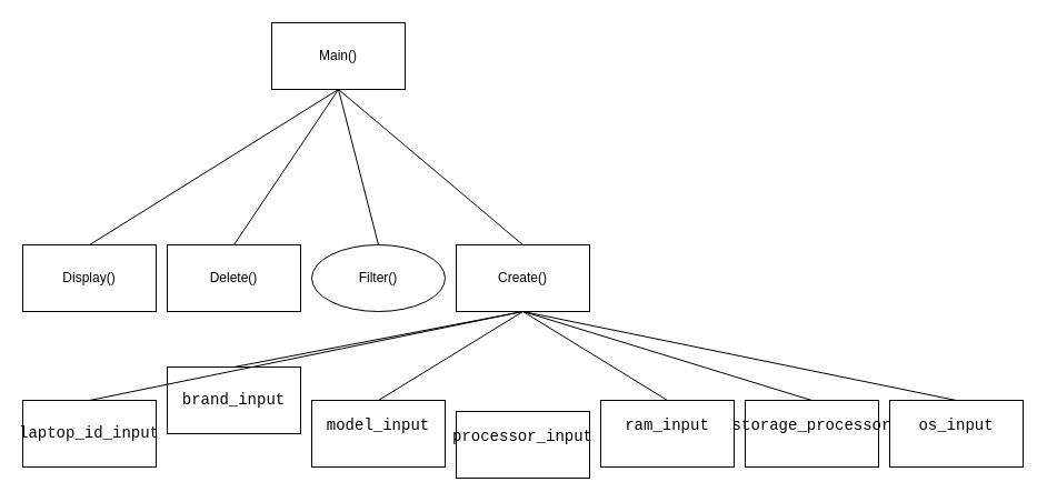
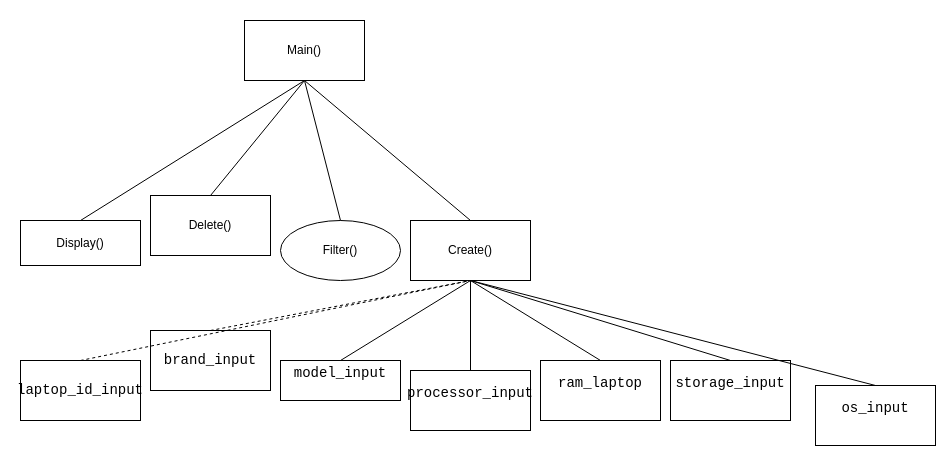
  <mxCell id="0" />
  <mxCell id="1" parent="0" />
  <mxCell id="2" value="Main()" style="rounded=0;whiteSpace=wrap;html=1;" vertex="1" parent="1"><mxGeometry x="244" y="20" width="120" height="60" as="geometry" /></mxCell>
- <mxCell id="3" value="Display()" style="rounded=0;whiteSpace=wrap;html=1;" vertex="1" parent="1"><mxGeometry x="20" y="220" width="120" height="60" as="geometry" /></mxCell>
- <mxCell id="4" value="Delete()" style="rounded=0;whiteSpace=wrap;html=1;" vertex="1" parent="1"><mxGeometry x="150" y="220" width="120" height="60" as="geometry" /></mxCell>
+ <mxCell id="3" value="Display()" style="rounded=0;whiteSpace=wrap;html=1;" vertex="1" parent="1"><mxGeometry x="20" y="220" width="120" height="45" as="geometry" /></mxCell>
+ <mxCell id="4" value="Delete()" style="rounded=0;whiteSpace=wrap;html=1;" vertex="1" parent="1"><mxGeometry x="150" y="195" width="120" height="60" as="geometry" /></mxCell>
  <mxCell id="5" value="" style="endArrow=none;html=1;rounded=0;entryX=0.5;entryY=0;entryDx=0;entryDy=0;exitX=0.5;exitY=1;exitDx=0;exitDy=0;" edge="1" parent="1" source="2" target="3"><mxGeometry width="50" height="50" relative="1" as="geometry"><mxPoint x="210" y="160" as="sourcePoint" /><mxPoint x="260" y="110" as="targetPoint" /></mxGeometry></mxCell>
  <mxCell id="6" value="" style="endArrow=none;html=1;rounded=0;exitX=0.5;exitY=0;exitDx=0;exitDy=0;entryX=0.5;entryY=1;entryDx=0;entryDy=0;" edge="1" parent="1" source="4" target="2"><mxGeometry width="50" height="50" relative="1" as="geometry"><mxPoint x="210" y="160" as="sourcePoint" /><mxPoint x="260" y="110" as="targetPoint" /></mxGeometry></mxCell>
  <mxCell id="7" value="Create()" style="rounded=0;whiteSpace=wrap;html=1;" vertex="1" parent="1"><mxGeometry x="410" y="220" width="120" height="60" as="geometry" /></mxCell>
  <mxCell id="8" value="" style="endArrow=none;html=1;rounded=0;entryX=0.5;entryY=0;entryDx=0;entryDy=0;exitX=0.5;exitY=1;exitDx=0;exitDy=0;" edge="1" parent="1" source="2" target="7"><mxGeometry width="50" height="50" relative="1" as="geometry"><mxPoint x="210" y="160" as="sourcePoint" /><mxPoint x="260" y="110" as="targetPoint" /></mxGeometry></mxCell>
  <mxCell id="9" value="Filter()" style="ellipse;whiteSpace=wrap;html=1;" vertex="1" parent="1"><mxGeometry x="280" y="220" width="120" height="60" as="geometry" /></mxCell>
  <mxCell id="10" value="" style="endArrow=none;html=1;rounded=0;entryX=0.5;entryY=0;entryDx=0;entryDy=0;exitX=0.5;exitY=1;exitDx=0;exitDy=0;" edge="1" parent="1" source="2" target="9"><mxGeometry width="50" height="50" relative="1" as="geometry"><mxPoint x="210" y="160" as="sourcePoint" /><mxPoint x="260" y="110" as="targetPoint" /></mxGeometry></mxCell>
  <mxCell id="11" value="&lt;div style=&quot;font-family: Consolas, &amp;quot;Courier New&amp;quot;, monospace; font-size: 14px; line-height: 19px; white-space: pre;&quot;&gt;&lt;span style=&quot;&quot;&gt;laptop_id_input&lt;/span&gt;&lt;/div&gt;" style="rounded=0;whiteSpace=wrap;html=1;fontColor=light-dark(#000000,#FFFFFF);labelBackgroundColor=none;align=center;verticalAlign=middle;" vertex="1" parent="1"><mxGeometry x="20" y="360" width="120" height="60" as="geometry" /></mxCell>
  <mxCell id="12" value="&lt;div style=&quot;font-family: Consolas, &amp;quot;Courier New&amp;quot;, monospace; font-size: 14px; line-height: 19px; white-space: pre;&quot;&gt;&lt;span style=&quot;&quot;&gt;brand_input&lt;/span&gt;&lt;/div&gt;" style="rounded=0;whiteSpace=wrap;html=1;fontColor=light-dark(#000000,#FFFFFF);labelBackgroundColor=none;align=center;verticalAlign=middle;" vertex="1" parent="1"><mxGeometry x="150" y="330" width="120" height="60" as="geometry" /></mxCell>
- <mxCell id="13" value="&#10;&lt;div style=&quot;font-family: Consolas, &amp;quot;Courier New&amp;quot;, monospace; font-weight: normal; font-size: 14px; line-height: 19px; white-space: pre;&quot;&gt;&lt;div&gt;&lt;span style=&quot;&quot;&gt;model_input&lt;/span&gt;&lt;/div&gt;&lt;/div&gt;&#10;&#10;" style="rounded=0;whiteSpace=wrap;html=1;fontColor=light-dark(#000000,#FFFFFF);labelBackgroundColor=none;align=center;verticalAlign=middle;" vertex="1" parent="1"><mxGeometry x="280" y="360" width="120" height="60" as="geometry" /></mxCell>
+ <mxCell id="13" value="&#10;&lt;div style=&quot;font-family: Consolas, &amp;quot;Courier New&amp;quot;, monospace; font-weight: normal; font-size: 14px; line-height: 19px; white-space: pre;&quot;&gt;&lt;div&gt;&lt;span style=&quot;&quot;&gt;model_input&lt;/span&gt;&lt;/div&gt;&lt;/div&gt;&#10;&#10;" style="rounded=0;whiteSpace=wrap;html=1;fontColor=light-dark(#000000,#FFFFFF);labelBackgroundColor=none;align=center;verticalAlign=middle;" vertex="1" parent="1"><mxGeometry x="280" y="360" width="120" height="40" as="geometry" /></mxCell>
  <mxCell id="14" value="&#10;&lt;div style=&quot;font-family: Consolas, &amp;quot;Courier New&amp;quot;, monospace; font-weight: normal; font-size: 14px; line-height: 19px; white-space: pre;&quot;&gt;&lt;div&gt;&lt;span style=&quot;&quot;&gt;processor_input&lt;/span&gt;&lt;/div&gt;&lt;/div&gt;&#10;&#10;" style="rounded=0;whiteSpace=wrap;html=1;fontColor=light-dark(#000000,#FFFFFF);labelBackgroundColor=none;align=center;verticalAlign=middle;" vertex="1" parent="1"><mxGeometry x="410" y="370" width="120" height="60" as="geometry" /></mxCell>
- <mxCell id="15" value="&#10;&lt;div style=&quot;font-family: Consolas, &amp;quot;Courier New&amp;quot;, monospace; font-weight: normal; font-size: 14px; line-height: 19px; white-space: pre;&quot;&gt;&lt;div&gt;&lt;span style=&quot;&quot;&gt;ram_input&lt;/span&gt;&lt;/div&gt;&lt;/div&gt;&#10;&#10;" style="rounded=0;whiteSpace=wrap;html=1;fontColor=light-dark(#000000,#FFFFFF);labelBackgroundColor=none;align=center;verticalAlign=middle;" vertex="1" parent="1"><mxGeometry x="540" y="360" width="120" height="60" as="geometry" /></mxCell>
- <mxCell id="16" value="&#10;&lt;div style=&quot;font-family: Consolas, &amp;quot;Courier New&amp;quot;, monospace; font-weight: normal; font-size: 14px; line-height: 19px; white-space: pre;&quot;&gt;&lt;div&gt;&lt;span style=&quot;&quot;&gt;storage_processor&lt;/span&gt;&lt;/div&gt;&lt;/div&gt;&#10;&#10;" style="rounded=0;whiteSpace=wrap;html=1;fontColor=light-dark(#000000,#FFFFFF);labelBackgroundColor=none;align=center;verticalAlign=middle;" vertex="1" parent="1"><mxGeometry x="670" y="360" width="120" height="60" as="geometry" /></mxCell>
+ <mxCell id="15" value="&#10;&lt;div style=&quot;font-family: Consolas, &amp;quot;Courier New&amp;quot;, monospace; font-weight: normal; font-size: 14px; line-height: 19px; white-space: pre;&quot;&gt;&lt;div&gt;&lt;span style=&quot;&quot;&gt;ram_laptop&lt;/span&gt;&lt;/div&gt;&lt;/div&gt;&#10;&#10;" style="rounded=0;whiteSpace=wrap;html=1;fontColor=light-dark(#000000,#FFFFFF);labelBackgroundColor=none;align=center;verticalAlign=middle;" vertex="1" parent="1"><mxGeometry x="540" y="360" width="120" height="60" as="geometry" /></mxCell>
+ <mxCell id="16" value="&#10;&lt;div style=&quot;font-family: Consolas, &amp;quot;Courier New&amp;quot;, monospace; font-weight: normal; font-size: 14px; line-height: 19px; white-space: pre;&quot;&gt;&lt;div&gt;&lt;span style=&quot;&quot;&gt;storage_input&lt;/span&gt;&lt;/div&gt;&lt;/div&gt;&#10;&#10;" style="rounded=0;whiteSpace=wrap;html=1;fontColor=light-dark(#000000,#FFFFFF);labelBackgroundColor=none;align=center;verticalAlign=middle;" vertex="1" parent="1"><mxGeometry x="670" y="360" width="120" height="60" as="geometry" /></mxCell>
+ <mxCell id="17" value="" style="endArrow=none;html=1;rounded=0;exitX=0.5;exitY=0;exitDx=0;exitDy=0;" edge="1" parent="1" source="14" target="7"><mxGeometry width="50" height="50" relative="1" as="geometry"><mxPoint x="420" y="320" as="sourcePoint" /><mxPoint x="470" y="270" as="targetPoint" /></mxGeometry></mxCell>
  <mxCell id="18" value="" style="endArrow=none;html=1;rounded=0;entryX=0.5;entryY=1;entryDx=0;entryDy=0;exitX=0.5;exitY=0;exitDx=0;exitDy=0;" edge="1" parent="1" source="13" target="7"><mxGeometry width="50" height="50" relative="1" as="geometry"><mxPoint x="400" y="260" as="sourcePoint" /><mxPoint x="450" y="210" as="targetPoint" /></mxGeometry></mxCell>
- <mxCell id="19" value="" style="endArrow=none;html=1;rounded=0;entryX=0.5;entryY=1;entryDx=0;entryDy=0;exitX=0.5;exitY=0;exitDx=0;exitDy=0;" edge="1" parent="1" source="12" target="7"><mxGeometry width="50" height="50" relative="1" as="geometry"><mxPoint x="400" y="260" as="sourcePoint" /><mxPoint x="450" y="210" as="targetPoint" /></mxGeometry></mxCell>
- <mxCell id="20" value="" style="endArrow=none;html=1;rounded=0;entryX=0.5;entryY=1;entryDx=0;entryDy=0;exitX=0.5;exitY=0;exitDx=0;exitDy=0;" edge="1" parent="1" source="11" target="7"><mxGeometry width="50" height="50" relative="1" as="geometry"><mxPoint x="400" y="260" as="sourcePoint" /><mxPoint x="450" y="210" as="targetPoint" /></mxGeometry></mxCell>
+ <mxCell id="19" value="" style="endArrow=none;html=1;rounded=0;entryX=0.5;entryY=1;entryDx=0;entryDy=0;exitX=0.5;exitY=0;exitDx=0;exitDy=0;dashed=1;" edge="1" parent="1" source="12" target="7"><mxGeometry width="50" height="50" relative="1" as="geometry"><mxPoint x="400" y="260" as="sourcePoint" /><mxPoint x="450" y="210" as="targetPoint" /></mxGeometry></mxCell>
+ <mxCell id="20" value="" style="endArrow=none;html=1;rounded=0;entryX=0.5;entryY=1;entryDx=0;entryDy=0;exitX=0.5;exitY=0;exitDx=0;exitDy=0;dashed=1;" edge="1" parent="1" source="11" target="7"><mxGeometry width="50" height="50" relative="1" as="geometry"><mxPoint x="400" y="260" as="sourcePoint" /><mxPoint x="450" y="210" as="targetPoint" /></mxGeometry></mxCell>
  <mxCell id="21" value="" style="endArrow=none;html=1;rounded=0;exitX=0.5;exitY=0;exitDx=0;exitDy=0;entryX=0.5;entryY=1;entryDx=0;entryDy=0;" edge="1" parent="1" source="15" target="7"><mxGeometry width="50" height="50" relative="1" as="geometry"><mxPoint x="430" y="330" as="sourcePoint" /><mxPoint x="480" y="280" as="targetPoint" /></mxGeometry></mxCell>
  <mxCell id="22" value="" style="endArrow=none;html=1;rounded=0;exitX=0.5;exitY=0;exitDx=0;exitDy=0;" edge="1" parent="1" source="16"><mxGeometry width="50" height="50" relative="1" as="geometry"><mxPoint x="700" y="300" as="sourcePoint" /><mxPoint x="470" y="280" as="targetPoint" /></mxGeometry></mxCell>
- <mxCell id="23" value="&#10;&lt;div style=&quot;font-family: Consolas, &amp;quot;Courier New&amp;quot;, monospace; font-weight: normal; font-size: 14px; line-height: 19px; white-space: pre;&quot;&gt;&lt;div&gt;&lt;span style=&quot;&quot;&gt;os_input&lt;/span&gt;&lt;/div&gt;&lt;/div&gt;&#10;&#10;" style="rounded=0;whiteSpace=wrap;html=1;fontColor=light-dark(#000000,#FFFFFF);labelBackgroundColor=none;align=center;verticalAlign=middle;" vertex="1" parent="1"><mxGeometry x="800" y="360" width="120" height="60" as="geometry" /></mxCell>
+ <mxCell id="23" value="&#10;&lt;div style=&quot;font-family: Consolas, &amp;quot;Courier New&amp;quot;, monospace; font-weight: normal; font-size: 14px; line-height: 19px; white-space: pre;&quot;&gt;&lt;div&gt;&lt;span style=&quot;&quot;&gt;os_input&lt;/span&gt;&lt;/div&gt;&lt;/div&gt;&#10;&#10;" style="rounded=0;whiteSpace=wrap;html=1;fontColor=light-dark(#000000,#FFFFFF);labelBackgroundColor=none;align=center;verticalAlign=middle;" vertex="1" parent="1"><mxGeometry x="815" y="385" width="120" height="60" as="geometry" /></mxCell>
  <mxCell id="24" value="" style="endArrow=none;html=1;rounded=0;entryX=0.5;entryY=0;entryDx=0;entryDy=0;" edge="1" parent="1" target="23"><mxGeometry width="50" height="50" relative="1" as="geometry"><mxPoint x="470" y="280" as="sourcePoint" /><mxPoint x="630" y="510" as="targetPoint" /></mxGeometry></mxCell>
